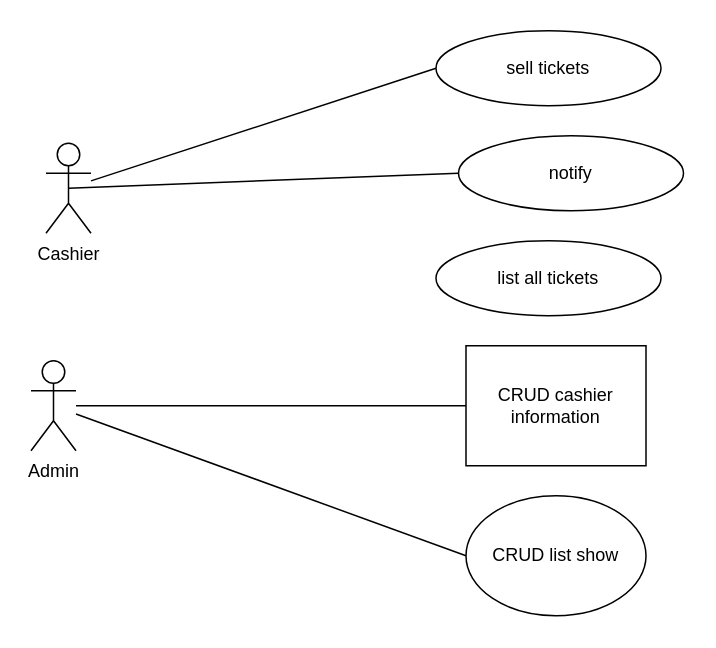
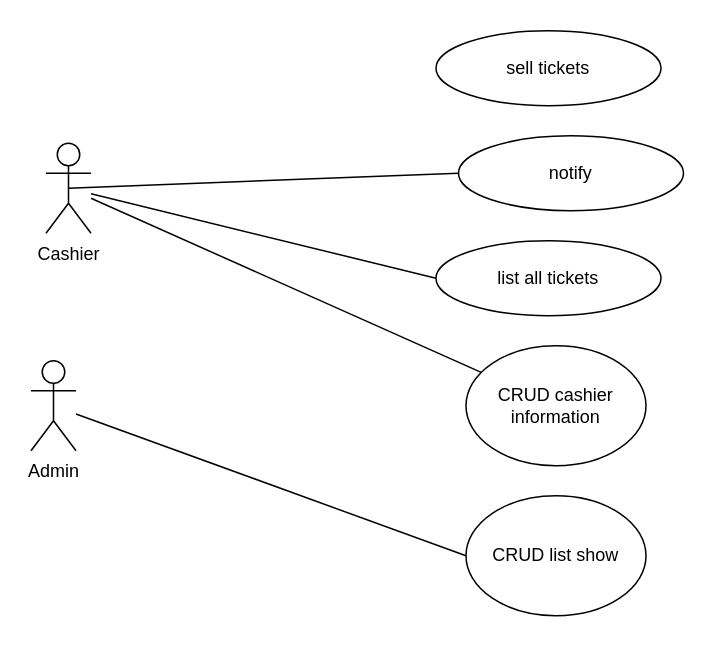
  <mxCell id="0" />
  <mxCell id="1" parent="0" />
  <mxCell id="2" value="Cashier" style="shape=umlActor;verticalLabelPosition=bottom;verticalAlign=top;html=1;outlineConnect=0;" vertex="1" parent="1"><mxGeometry x="30" y="95" width="30" height="60" as="geometry" /></mxCell>
  <mxCell id="3" value="Admin" style="shape=umlActor;verticalLabelPosition=bottom;verticalAlign=top;html=1;outlineConnect=0;" vertex="1" parent="1"><mxGeometry x="20" y="240" width="30" height="60" as="geometry" /></mxCell>
- <mxCell id="4" value="CRUD cashier information&lt;br&gt;" style="whiteSpace=wrap;html=1;rounded=0;" vertex="1" parent="1"><mxGeometry x="310" y="230" width="120" height="80" as="geometry" /></mxCell>
- <mxCell id="5" value="" style="endArrow=none;html=1;rounded=0;" edge="1" parent="1" source="3" target="4"><mxGeometry width="50" height="50" relative="1" as="geometry"><mxPoint x="390" y="140" as="sourcePoint" /><mxPoint x="440" y="90" as="targetPoint" /></mxGeometry></mxCell>
+ <mxCell id="4" value="CRUD cashier information&lt;br&gt;" style="ellipse;whiteSpace=wrap;html=1;" vertex="1" parent="1"><mxGeometry x="310" y="230" width="120" height="80" as="geometry" /></mxCell>
  <mxCell id="6" value="CRUD list show" style="ellipse;whiteSpace=wrap;html=1;" vertex="1" parent="1"><mxGeometry x="310" y="330" width="120" height="80" as="geometry" /></mxCell>
  <mxCell id="7" value="" style="endArrow=none;html=1;rounded=0;entryX=0;entryY=0.5;entryDx=0;entryDy=0;" edge="1" parent="1" source="3" target="6"><mxGeometry width="50" height="50" relative="1" as="geometry"><mxPoint x="390" y="140" as="sourcePoint" /><mxPoint x="440" y="90" as="targetPoint" /></mxGeometry></mxCell>
  <mxCell id="8" value="sell tickets" style="ellipse;whiteSpace=wrap;html=1;" vertex="1" parent="1"><mxGeometry x="290" y="20" width="150" height="50" as="geometry" /></mxCell>
  <mxCell id="9" value="list all tickets" style="ellipse;whiteSpace=wrap;html=1;" vertex="1" parent="1"><mxGeometry x="290" y="160" width="150" height="50" as="geometry" /></mxCell>
  <mxCell id="10" value="notify" style="ellipse;whiteSpace=wrap;html=1;" vertex="1" parent="1"><mxGeometry x="305" y="90" width="150" height="50" as="geometry" /></mxCell>
- <mxCell id="11" value="" style="endArrow=none;html=1;rounded=0;entryX=0;entryY=0.5;entryDx=0;entryDy=0;" edge="1" parent="1" source="2" target="8"><mxGeometry width="50" height="50" relative="1" as="geometry"><mxPoint x="390" y="140" as="sourcePoint" /><mxPoint x="440" y="90" as="targetPoint" /></mxGeometry></mxCell>
+ <mxCell id="11" value="" style="endArrow=none;html=1;rounded=0;" edge="1" parent="1" source="2" target="4"><mxGeometry width="50" height="50" relative="1" as="geometry"><mxPoint x="390" y="140" as="sourcePoint" /><mxPoint x="440" y="90" as="targetPoint" /></mxGeometry></mxCell>
  <mxCell id="12" value="" style="endArrow=none;html=1;rounded=0;exitX=0.5;exitY=0.5;exitDx=0;exitDy=0;exitPerimeter=0;entryX=0;entryY=0.5;entryDx=0;entryDy=0;" edge="1" parent="1" source="2" target="10"><mxGeometry width="50" height="50" relative="1" as="geometry"><mxPoint x="390" y="140" as="sourcePoint" /><mxPoint x="440" y="90" as="targetPoint" /></mxGeometry></mxCell>
+ <mxCell id="13" value="" style="endArrow=none;html=1;rounded=0;entryX=0;entryY=0.5;entryDx=0;entryDy=0;" edge="1" parent="1" source="2" target="9"><mxGeometry width="50" height="50" relative="1" as="geometry"><mxPoint x="390" y="140" as="sourcePoint" /><mxPoint x="440" y="90" as="targetPoint" /></mxGeometry></mxCell>
